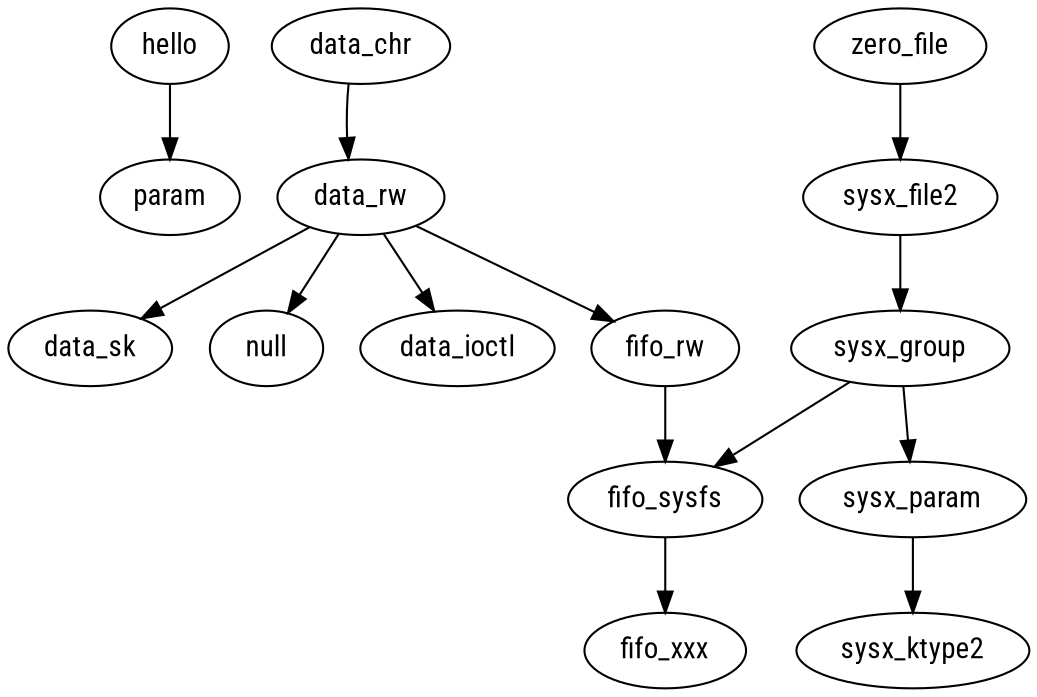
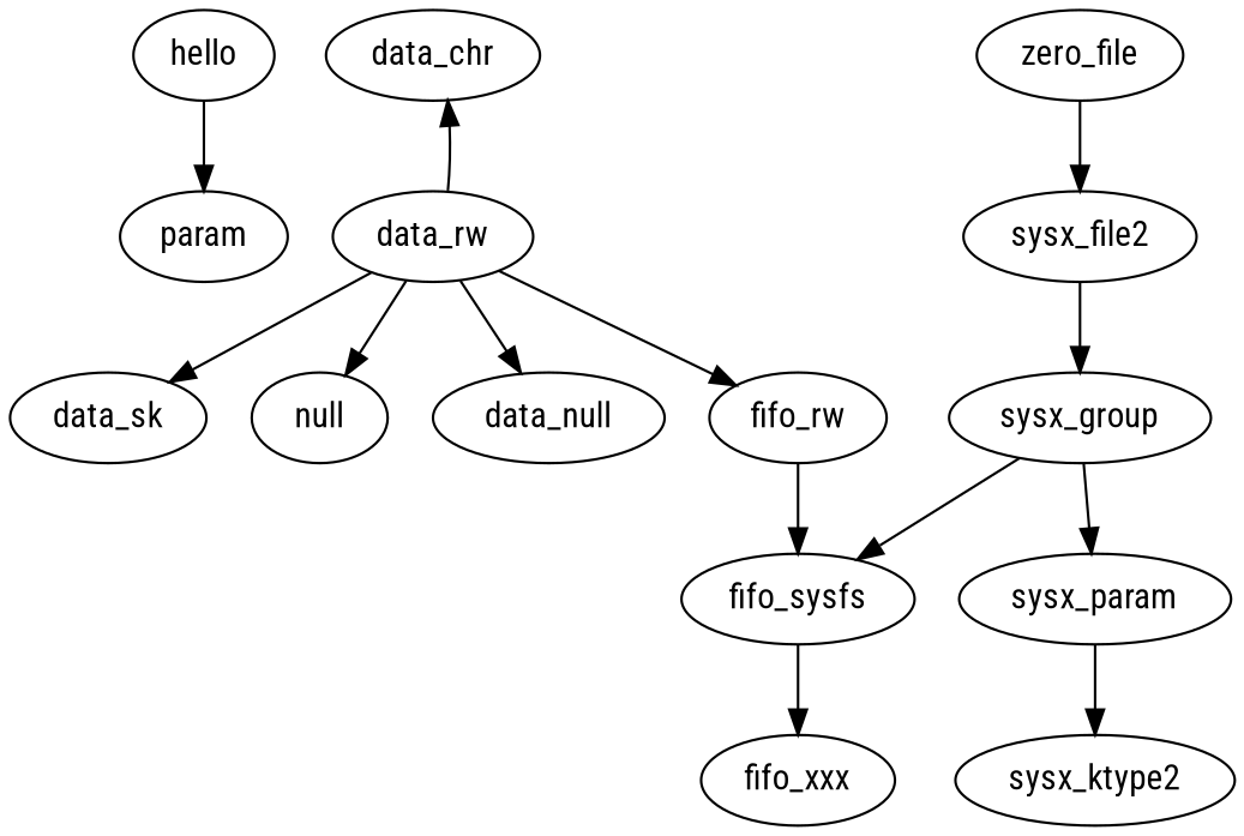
  digraph {
    fontname="Roboto Condensed"
    node [fontname="Roboto Condensed"]
    edge [fontname="Roboto Condensed"]
    hello
    param
    data_chr
    data_rw
    data_sk
    null
-   data_ioctl
+   data_ioctl [label=data_null]
    fifo_rw
    fifo_sysfs
    fifo_xxx
    n11 [label=zero_file]
    sysx_file2
    sysx_group
    n14 [label=sysx_param]
    sysx_ktype2
    hello -> param
-   data_chr -> data_rw
+   data_rw -> data_chr
    data_rw -> data_sk
    data_rw -> null
    data_rw -> data_ioctl
    data_rw -> fifo_rw
    fifo_rw -> fifo_sysfs
    fifo_sysfs -> fifo_xxx
    n11 -> sysx_file2
    sysx_file2 -> sysx_group
    sysx_group -> fifo_sysfs
    sysx_group -> n14
    n14 -> sysx_ktype2
  }
